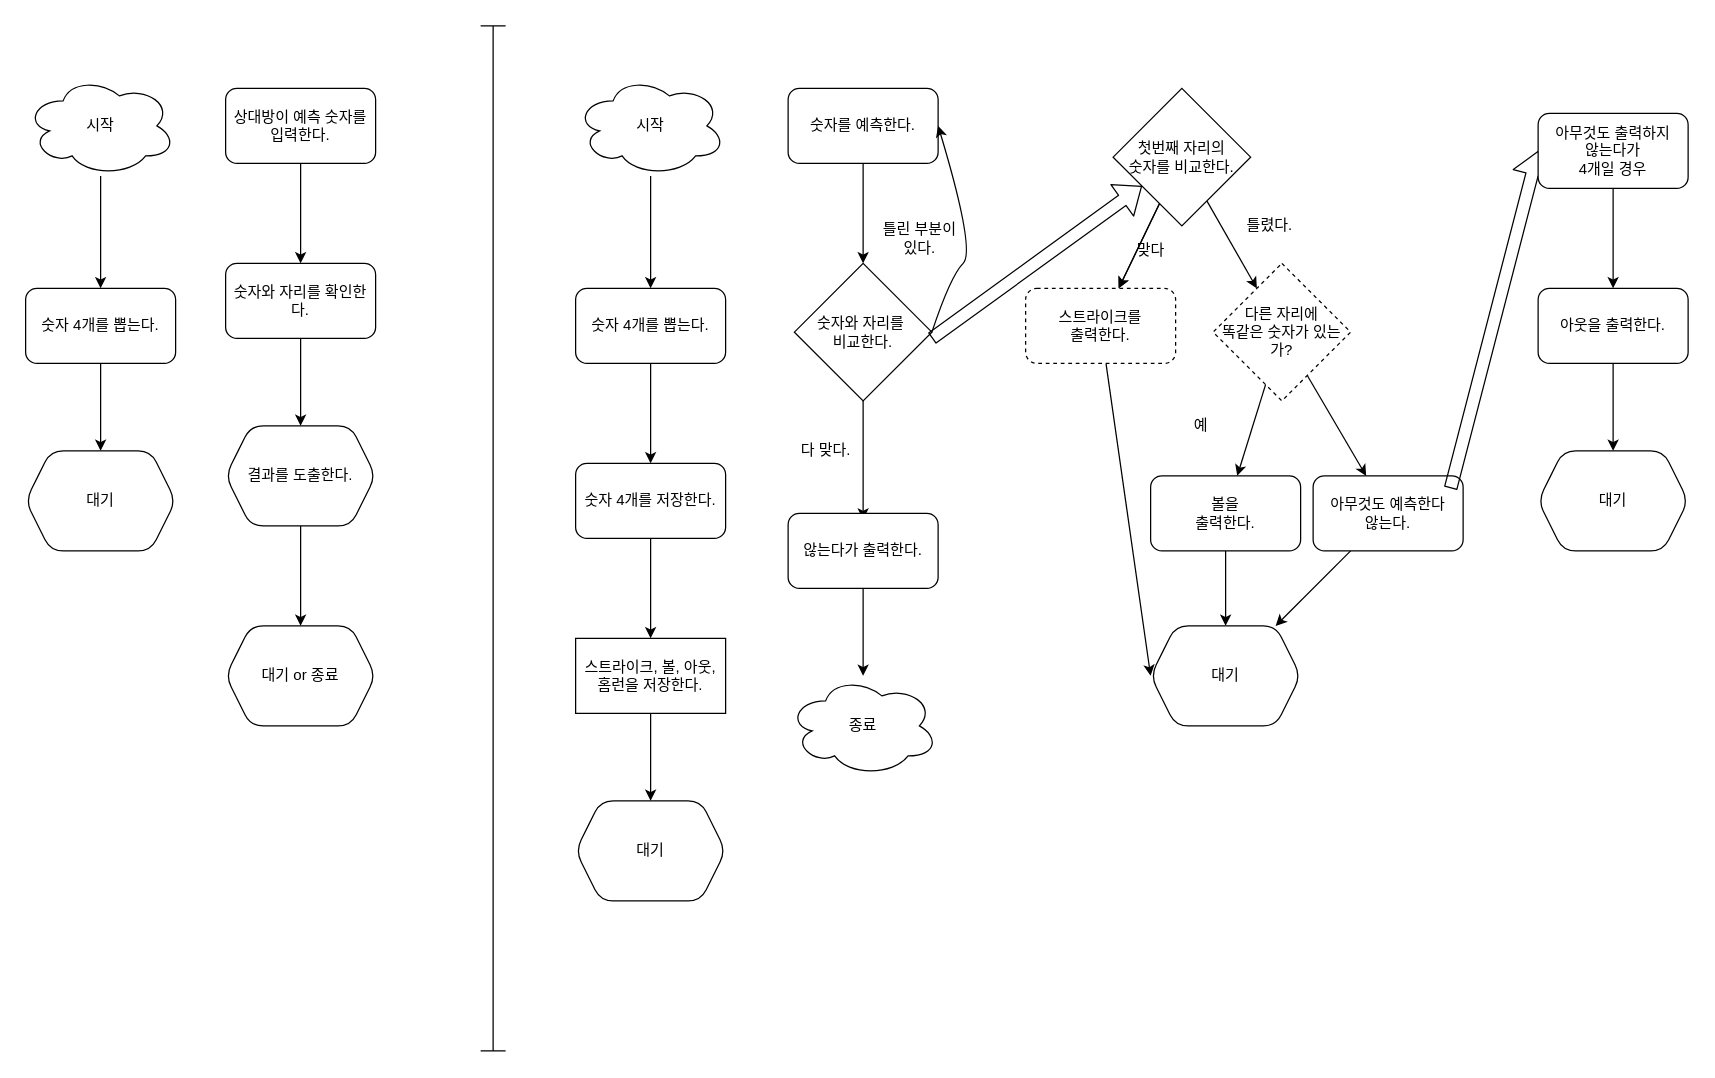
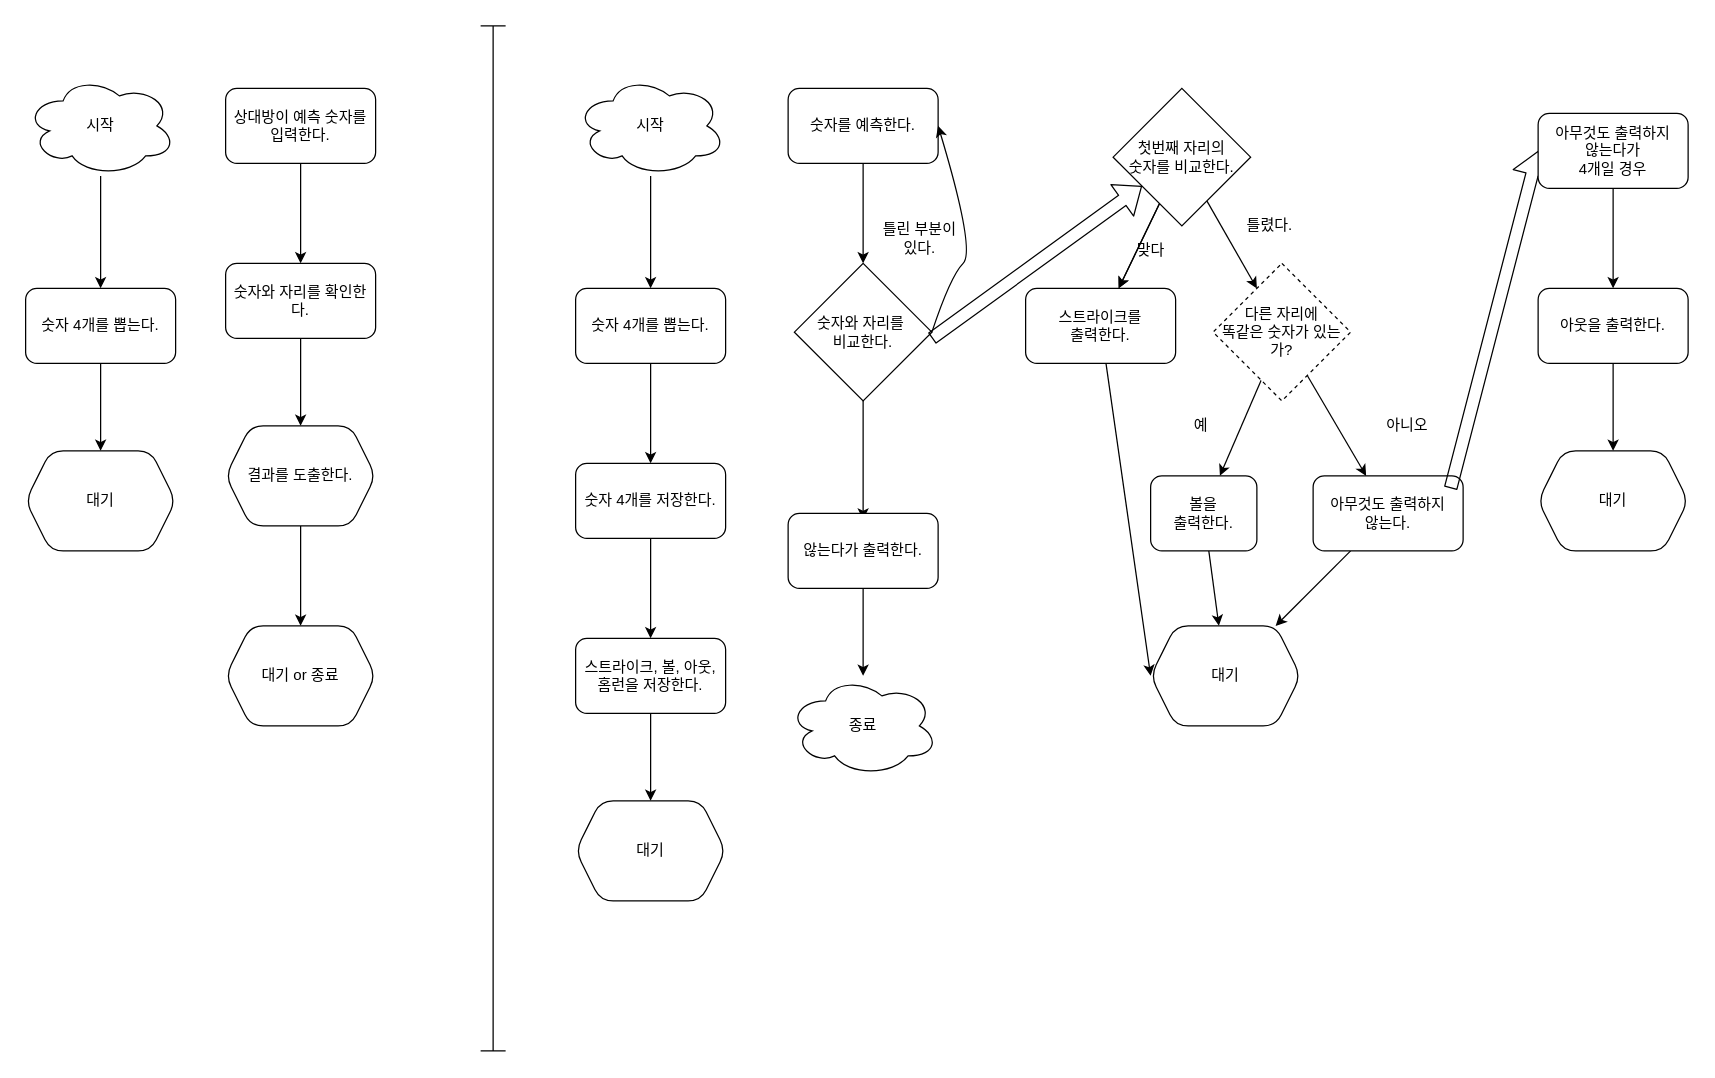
  <mxCell id="0" />
  <mxCell id="1" parent="0" />
  <mxCell id="2" value="" style="edgeStyle=none;html=1;" edge="1" parent="1" source="3" target="5"><mxGeometry relative="1" as="geometry" /></mxCell>
  <mxCell id="3" value="시작" style="ellipse;shape=cloud;whiteSpace=wrap;html=1;" vertex="1" parent="1"><mxGeometry x="20" y="60" width="120" height="80" as="geometry" /></mxCell>
  <mxCell id="4" value="" style="edgeStyle=none;html=1;" edge="1" parent="1" source="5" target="6"><mxGeometry relative="1" as="geometry" /></mxCell>
  <mxCell id="5" value="숫자 4개를 뽑는다." style="rounded=1;whiteSpace=wrap;html=1;" vertex="1" parent="1"><mxGeometry x="20" y="230" width="120" height="60" as="geometry" /></mxCell>
  <mxCell id="6" value="대기" style="shape=hexagon;perimeter=hexagonPerimeter2;whiteSpace=wrap;html=1;fixedSize=1;rounded=1;" vertex="1" parent="1"><mxGeometry x="20" y="360" width="120" height="80" as="geometry" /></mxCell>
  <mxCell id="7" value="" style="edgeStyle=none;html=1;" edge="1" parent="1" source="8" target="10"><mxGeometry relative="1" as="geometry" /></mxCell>
  <mxCell id="8" value="상대방이 예측 숫자를&lt;br&gt;입력한다." style="rounded=1;whiteSpace=wrap;html=1;" vertex="1" parent="1"><mxGeometry x="180" y="70" width="120" height="60" as="geometry" /></mxCell>
  <mxCell id="9" value="" style="edgeStyle=none;html=1;" edge="1" parent="1" source="10" target="12"><mxGeometry relative="1" as="geometry" /></mxCell>
  <mxCell id="10" value="숫자와 자리를 확인한다." style="rounded=1;whiteSpace=wrap;html=1;" vertex="1" parent="1"><mxGeometry x="180" y="210" width="120" height="60" as="geometry" /></mxCell>
  <mxCell id="11" value="" style="edgeStyle=none;html=1;" edge="1" parent="1" source="12" target="13"><mxGeometry relative="1" as="geometry" /></mxCell>
  <mxCell id="12" value="결과를 도출한다." style="shape=hexagon;perimeter=hexagonPerimeter2;whiteSpace=wrap;html=1;fixedSize=1;rounded=1;" vertex="1" parent="1"><mxGeometry x="180" y="340" width="120" height="80" as="geometry" /></mxCell>
  <mxCell id="13" value="대기 or 종료" style="shape=hexagon;perimeter=hexagonPerimeter2;whiteSpace=wrap;html=1;fixedSize=1;rounded=1;" vertex="1" parent="1"><mxGeometry x="180" y="500" width="120" height="80" as="geometry" /></mxCell>
  <mxCell id="14" value="" style="shape=crossbar;whiteSpace=wrap;html=1;rounded=1;direction=south;" vertex="1" parent="1"><mxGeometry x="384" width="20" height="820" as="geometry" y="20" /></mxCell>
  <mxCell id="15" value="" style="edgeStyle=none;html=1;" edge="1" parent="1" source="16" target="18"><mxGeometry relative="1" as="geometry" /></mxCell>
  <mxCell id="16" value="시작" style="ellipse;shape=cloud;whiteSpace=wrap;html=1;" vertex="1" parent="1"><mxGeometry x="460" y="60" width="120" height="80" as="geometry" /></mxCell>
  <mxCell id="17" value="" style="edgeStyle=none;html=1;" edge="1" parent="1" source="18" target="20"><mxGeometry relative="1" as="geometry" /></mxCell>
  <mxCell id="18" value="숫자 4개를 뽑는다." style="rounded=1;whiteSpace=wrap;html=1;" vertex="1" parent="1"><mxGeometry x="460" y="230" width="120" height="60" as="geometry" /></mxCell>
  <mxCell id="19" value="" style="edgeStyle=none;html=1;" edge="1" parent="1" source="20" target="22"><mxGeometry relative="1" as="geometry" /></mxCell>
  <mxCell id="20" value="숫자 4개를 저장한다." style="rounded=1;whiteSpace=wrap;html=1;" vertex="1" parent="1"><mxGeometry x="460" y="370" width="120" height="60" as="geometry" /></mxCell>
  <mxCell id="21" value="" style="edgeStyle=none;html=1;" edge="1" parent="1" source="22" target="23"><mxGeometry relative="1" as="geometry" /></mxCell>
- <mxCell id="22" value="스트라이크, 볼, 아웃, 홈런을 저장한다." style="whiteSpace=wrap;html=1;rounded=0;" vertex="1" parent="1"><mxGeometry x="460" y="510" width="120" height="60" as="geometry" /></mxCell>
+ <mxCell id="22" value="스트라이크, 볼, 아웃, 홈런을 저장한다." style="rounded=1;whiteSpace=wrap;html=1;" vertex="1" parent="1"><mxGeometry x="460" y="510" width="120" height="60" as="geometry" /></mxCell>
  <mxCell id="23" value="대기" style="shape=hexagon;perimeter=hexagonPerimeter2;whiteSpace=wrap;html=1;fixedSize=1;rounded=1;" vertex="1" parent="1"><mxGeometry x="460" y="640" width="120" height="80" as="geometry" /></mxCell>
  <mxCell id="24" value="" style="edgeStyle=none;html=1;" edge="1" parent="1" source="25"><mxGeometry relative="1" as="geometry"><mxPoint x="690" y="210" as="targetPoint" /></mxGeometry></mxCell>
  <mxCell id="25" value="숫자를 예측한다." style="rounded=1;whiteSpace=wrap;html=1;" vertex="1" parent="1"><mxGeometry x="630" y="70" width="120" height="60" as="geometry" /></mxCell>
  <mxCell id="26" value="" style="edgeStyle=none;html=1;" edge="1" parent="1" source="27"><mxGeometry relative="1" as="geometry"><mxPoint x="690" y="415" as="targetPoint" /></mxGeometry></mxCell>
  <mxCell id="27" value="숫자와 자리를&amp;nbsp;&lt;br&gt;비교한다." style="rhombus;whiteSpace=wrap;html=1;" vertex="1" parent="1"><mxGeometry x="635" y="210" width="110" height="110" as="geometry" /></mxCell>
- <mxCell id="28" value="다 맞다." style="text;html=1;align=center;verticalAlign=middle;resizable=0;points=[];autosize=1;strokeColor=none;fillColor=none;" vertex="1" parent="1"><mxGeometry x="630" y="350" width="60" height="20" as="geometry" /></mxCell>
  <mxCell id="29" value="" style="edgeStyle=none;html=1;" edge="1" parent="1" source="30" target="31"><mxGeometry relative="1" as="geometry" /></mxCell>
  <mxCell id="30" value="않는다가 출력한다." style="rounded=1;whiteSpace=wrap;html=1;" vertex="1" parent="1"><mxGeometry x="630" y="410" width="120" height="60" as="geometry" /></mxCell>
  <mxCell id="31" value="종료" style="ellipse;shape=cloud;whiteSpace=wrap;html=1;rounded=1;" vertex="1" parent="1"><mxGeometry x="630" y="540" width="120" height="80" as="geometry" /></mxCell>
  <mxCell id="32" value="" style="curved=1;endArrow=classic;html=1;exitX=1;exitY=0.5;exitDx=0;exitDy=0;entryX=1;entryY=0.5;entryDx=0;entryDy=0;" edge="1" parent="1" source="27" target="25"><mxGeometry width="50" height="50" relative="1" as="geometry"><mxPoint x="810" y="310" as="sourcePoint" /><mxPoint x="860" y="260" as="targetPoint" /><Array as="points"><mxPoint x="760" y="220" /><mxPoint x="780" y="200" /></Array></mxGeometry></mxCell>
  <mxCell id="33" value="틀린 부분이&lt;br&gt;있다." style="text;html=1;align=center;verticalAlign=middle;resizable=0;points=[];autosize=1;strokeColor=none;fillColor=none;" vertex="1" parent="1"><mxGeometry x="695" y="175" width="80" height="30" as="geometry" /></mxCell>
  <mxCell id="34" value="" style="edgeStyle=none;html=1;" edge="1" parent="1" source="37" target="40"><mxGeometry relative="1" as="geometry" /></mxCell>
  <mxCell id="35" value="" style="edgeStyle=none;html=1;" edge="1" parent="1" source="37" target="40"><mxGeometry relative="1" as="geometry" /></mxCell>
  <mxCell id="36" value="" style="edgeStyle=none;html=1;" edge="1" parent="1" source="37" target="44"><mxGeometry relative="1" as="geometry" /></mxCell>
  <mxCell id="37" value="첫번째 자리의&lt;br&gt;숫자를 비교한다." style="rhombus;whiteSpace=wrap;html=1;" vertex="1" parent="1"><mxGeometry x="890" y="70" width="110" height="110" as="geometry" /></mxCell>
  <mxCell id="38" value="" style="shape=flexArrow;endArrow=classic;html=1;" edge="1" parent="1" target="37"><mxGeometry width="50" height="50" relative="1" as="geometry"><mxPoint x="745" y="270" as="sourcePoint" /><mxPoint x="795" y="220" as="targetPoint" /></mxGeometry></mxCell>
  <mxCell id="39" value="" style="edgeStyle=none;html=1;entryX=0;entryY=0.5;entryDx=0;entryDy=0;" edge="1" parent="1" source="40" target="52"><mxGeometry relative="1" as="geometry"><mxPoint x="871.333" y="340" as="targetPoint" /></mxGeometry></mxCell>
- <mxCell id="40" value="스트라이크를&lt;br&gt;출력한다." style="rounded=1;whiteSpace=wrap;html=1;dashed=1;" vertex="1" parent="1"><mxGeometry x="820" y="230" width="120" height="60" as="geometry" /></mxCell>
+ <mxCell id="40" value="스트라이크를&lt;br&gt;출력한다." style="rounded=1;whiteSpace=wrap;html=1;" vertex="1" parent="1"><mxGeometry x="820" y="230" width="120" height="60" as="geometry" /></mxCell>
  <mxCell id="41" value="맞다" style="text;html=1;align=center;verticalAlign=middle;resizable=0;points=[];autosize=1;strokeColor=none;fillColor=none;" vertex="1" parent="1"><mxGeometry x="900" y="190" width="40" height="20" as="geometry" /></mxCell>
  <mxCell id="42" value="" style="edgeStyle=none;html=1;" edge="1" parent="1" source="44" target="47"><mxGeometry relative="1" as="geometry" /></mxCell>
  <mxCell id="43" value="" style="edgeStyle=none;html=1;" edge="1" parent="1" source="44" target="49"><mxGeometry relative="1" as="geometry" /></mxCell>
  <mxCell id="44" value="다른 자리에&lt;br&gt;똑같은 숫자가 있는가?" style="rhombus;whiteSpace=wrap;html=1;dashed=1;" vertex="1" parent="1"><mxGeometry x="970" y="210" width="110" height="110" as="geometry" /></mxCell>
  <mxCell id="45" value="틀렸다." style="text;html=1;align=center;verticalAlign=middle;resizable=0;points=[];autosize=1;strokeColor=none;fillColor=none;" vertex="1" parent="1"><mxGeometry x="990" y="170" width="50" height="20" as="geometry" /></mxCell>
  <mxCell id="46" value="" style="edgeStyle=none;html=1;" edge="1" parent="1" source="47" target="52"><mxGeometry relative="1" as="geometry" /></mxCell>
- <mxCell id="47" value="볼을&lt;br&gt;출력한다." style="rounded=1;whiteSpace=wrap;html=1;" vertex="1" parent="1"><mxGeometry x="920" y="380" width="120" height="60" as="geometry" /></mxCell>
+ <mxCell id="47" value="볼을&lt;br&gt;출력한다." style="rounded=1;whiteSpace=wrap;html=1;" vertex="1" parent="1"><mxGeometry x="920" y="380" width="85" height="60" as="geometry" /></mxCell>
  <mxCell id="48" value="" style="edgeStyle=none;html=1;" edge="1" parent="1" source="49" target="52"><mxGeometry relative="1" as="geometry" /></mxCell>
- <mxCell id="49" value="아무것도 예측한다&lt;br&gt;않는다." style="rounded=1;whiteSpace=wrap;html=1;" vertex="1" parent="1"><mxGeometry x="1050" y="380" width="120" height="60" as="geometry" /></mxCell>
+ <mxCell id="49" value="아무것도 출력하지&lt;br&gt;않는다." style="rounded=1;whiteSpace=wrap;html=1;" vertex="1" parent="1"><mxGeometry x="1050" y="380" width="120" height="60" as="geometry" /></mxCell>
  <mxCell id="50" value="예" style="text;html=1;align=center;verticalAlign=middle;resizable=0;points=[];autosize=1;strokeColor=none;fillColor=none;" vertex="1" parent="1"><mxGeometry x="945" y="330" width="30" height="20" as="geometry" /></mxCell>
+ <mxCell id="51" value="아니오" style="text;html=1;align=center;verticalAlign=middle;resizable=0;points=[];autosize=1;strokeColor=none;fillColor=none;" vertex="1" parent="1"><mxGeometry x="1100" y="330" width="50" height="20" as="geometry" /></mxCell>
  <mxCell id="52" value="대기" style="shape=hexagon;perimeter=hexagonPerimeter2;whiteSpace=wrap;html=1;fixedSize=1;rounded=1;" vertex="1" parent="1"><mxGeometry x="920" y="500" width="120" height="80" as="geometry" /></mxCell>
  <mxCell id="53" value="" style="shape=flexArrow;endArrow=classic;html=1;" edge="1" parent="1"><mxGeometry width="50" height="50" relative="1" as="geometry"><mxPoint x="1160" y="390" as="sourcePoint" /><mxPoint x="1230" y="120" as="targetPoint" /></mxGeometry></mxCell>
  <mxCell id="54" value="" style="edgeStyle=none;html=1;" edge="1" parent="1" source="55" target="57"><mxGeometry relative="1" as="geometry" /></mxCell>
  <mxCell id="55" value="아무것도 출력하지&lt;br&gt;않는다가&lt;br&gt;4개일 경우" style="rounded=1;whiteSpace=wrap;html=1;" vertex="1" parent="1"><mxGeometry x="1230" y="90" width="120" height="60" as="geometry" /></mxCell>
  <mxCell id="56" value="" style="edgeStyle=none;html=1;" edge="1" parent="1" source="57" target="58"><mxGeometry relative="1" as="geometry" /></mxCell>
  <mxCell id="57" value="아웃을 출력한다." style="rounded=1;whiteSpace=wrap;html=1;" vertex="1" parent="1"><mxGeometry x="1230" y="230" width="120" height="60" as="geometry" /></mxCell>
  <mxCell id="58" value="대기" style="shape=hexagon;perimeter=hexagonPerimeter2;whiteSpace=wrap;html=1;fixedSize=1;rounded=1;" vertex="1" parent="1"><mxGeometry x="1230" y="360" width="120" height="80" as="geometry" /></mxCell>
